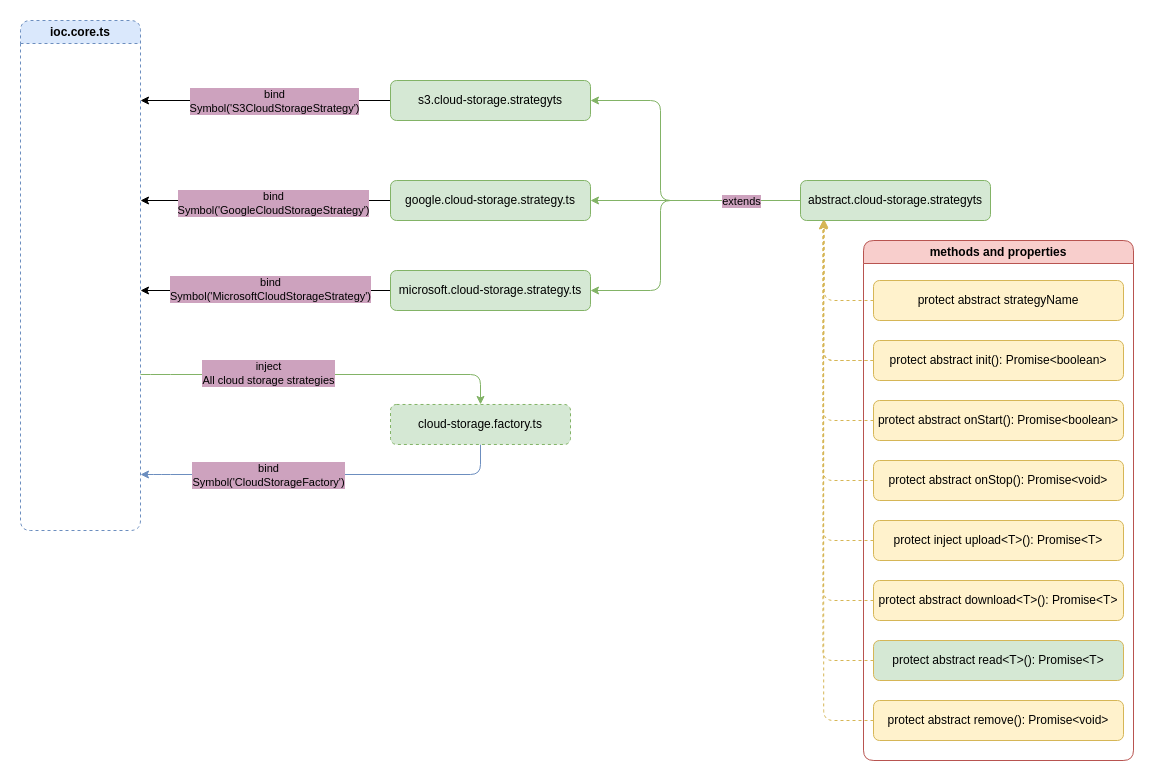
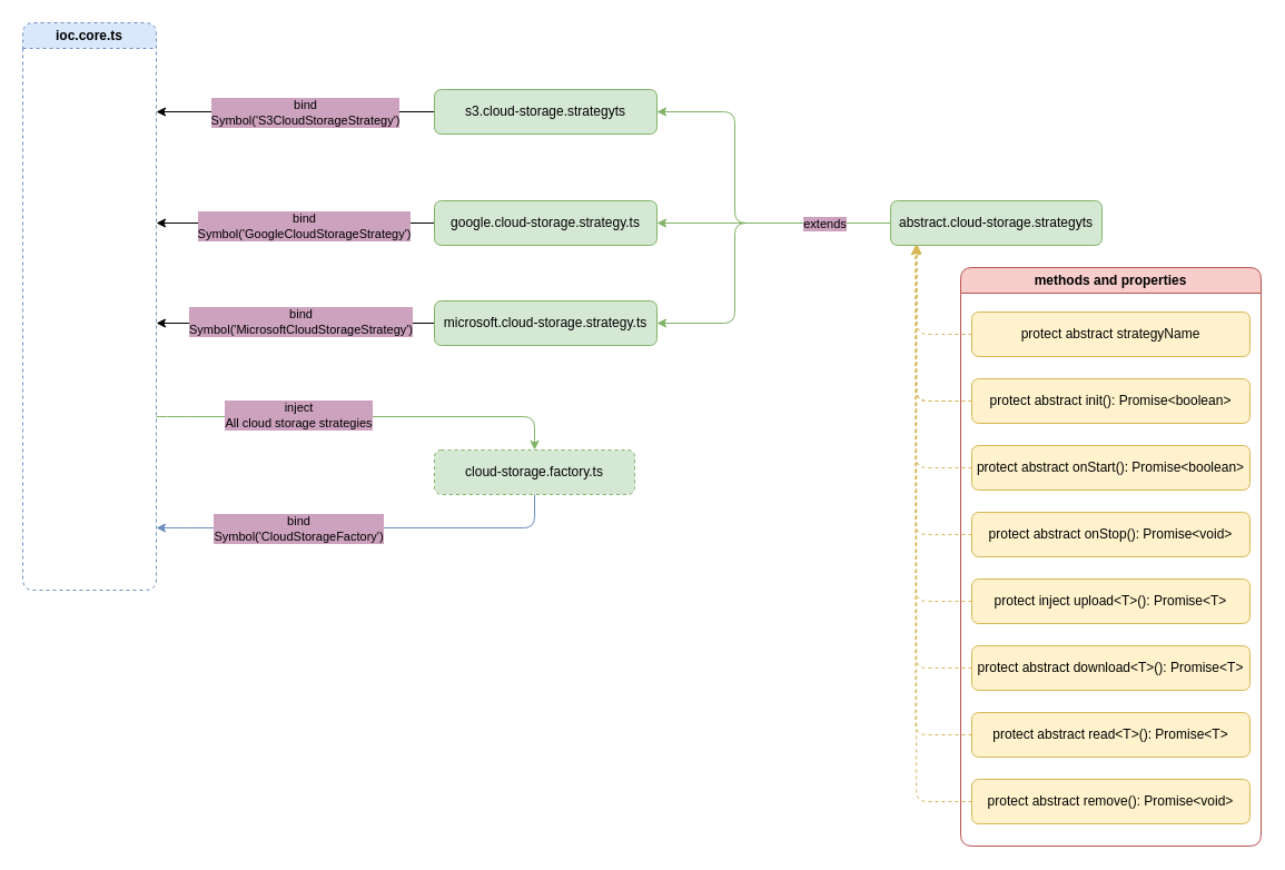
  <mxCell id="0" />
  <mxCell id="1" parent="0" />
  <mxCell id="2" value="ioc.core.ts" style="swimlane;whiteSpace=wrap;html=1;rounded=1;dashed=1;fillColor=#dae8fc;strokeColor=#6c8ebf;" parent="1" vertex="1"><mxGeometry x="20" y="20" width="120" height="510" as="geometry" /></mxCell>
  <mxCell id="3" style="edgeStyle=orthogonalEdgeStyle;rounded=0;orthogonalLoop=1;jettySize=auto;html=1;" parent="1" source="5" edge="1"><mxGeometry relative="1" as="geometry"><mxPoint x="140" y="100" as="targetPoint" /></mxGeometry></mxCell>
  <mxCell id="4" value="bind&lt;br&gt;Symbol('S3CloudStorageStrategy')" style="edgeLabel;html=1;align=center;verticalAlign=middle;resizable=0;points=[];labelBackgroundColor=#CDA2BE;" parent="3" vertex="1" connectable="0"><mxGeometry x="-0.066" relative="1" as="geometry"><mxPoint as="offset" /></mxGeometry></mxCell>
  <mxCell id="5" value="s3.cloud-storage.strategyts" style="rounded=1;whiteSpace=wrap;html=1;fillColor=#d5e8d4;strokeColor=#82b366;" parent="1" vertex="1"><mxGeometry x="390" y="80" width="200" height="40" as="geometry" /></mxCell>
  <mxCell id="6" style="edgeStyle=orthogonalEdgeStyle;rounded=0;orthogonalLoop=1;jettySize=auto;html=1;exitX=0;exitY=0.5;exitDx=0;exitDy=0;" parent="1" source="7" edge="1"><mxGeometry relative="1" as="geometry"><mxPoint x="140" y="200" as="targetPoint" /></mxGeometry></mxCell>
  <mxCell id="7" value="google.cloud-storage.strategy.ts" style="rounded=1;whiteSpace=wrap;html=1;fillColor=#d5e8d4;strokeColor=#82b366;" parent="1" vertex="1"><mxGeometry x="390" y="180" width="200" height="40" as="geometry" /></mxCell>
  <mxCell id="8" style="edgeStyle=orthogonalEdgeStyle;rounded=0;orthogonalLoop=1;jettySize=auto;html=1;" parent="1" source="10" edge="1"><mxGeometry relative="1" as="geometry"><mxPoint x="140" y="290" as="targetPoint" /><Array as="points"><mxPoint x="280" y="290" /><mxPoint x="280" y="290" /></Array></mxGeometry></mxCell>
  <mxCell id="9" value="bind&lt;br&gt;Symbol('MicrosoftCloudStorageStrategy')" style="edgeLabel;html=1;align=center;verticalAlign=middle;resizable=0;points=[];labelBackgroundColor=#CDA2BE;" parent="8" vertex="1" connectable="0"><mxGeometry x="0.083" y="-2" relative="1" as="geometry"><mxPoint x="14" as="offset" /></mxGeometry></mxCell>
  <mxCell id="10" value="microsoft.cloud-storage.strategy.ts" style="rounded=1;whiteSpace=wrap;html=1;fillColor=#d5e8d4;strokeColor=#82b366;" parent="1" vertex="1"><mxGeometry x="390" y="270" width="200" height="40" as="geometry" /></mxCell>
  <mxCell id="11" value="bind&lt;br&gt;Symbol('GoogleCloudStorageStrategy')" style="edgeLabel;html=1;align=center;verticalAlign=middle;resizable=0;points=[];labelBackgroundColor=#CDA2BE;" parent="1" vertex="1" connectable="0"><mxGeometry x="269.997" y="120" as="geometry"><mxPoint x="3" y="82" as="offset" /></mxGeometry></mxCell>
  <mxCell id="12" style="edgeStyle=orthogonalEdgeStyle;rounded=1;orthogonalLoop=1;jettySize=auto;html=1;entryX=1;entryY=0.5;entryDx=0;entryDy=0;fillColor=#d5e8d4;strokeColor=#82b366;" parent="1" source="16" target="5" edge="1"><mxGeometry relative="1" as="geometry"><Array as="points"><mxPoint x="660" y="200" /><mxPoint x="660" y="100" /></Array></mxGeometry></mxCell>
  <mxCell id="13" style="edgeStyle=orthogonalEdgeStyle;rounded=1;orthogonalLoop=1;jettySize=auto;html=1;entryX=1;entryY=0.5;entryDx=0;entryDy=0;fillColor=#d5e8d4;strokeColor=#82b366;" parent="1" source="16" target="7" edge="1"><mxGeometry relative="1" as="geometry" /></mxCell>
  <mxCell id="14" style="edgeStyle=orthogonalEdgeStyle;rounded=1;orthogonalLoop=1;jettySize=auto;html=1;entryX=1;entryY=0.5;entryDx=0;entryDy=0;fillColor=#d5e8d4;strokeColor=#82b366;" parent="1" source="16" target="10" edge="1"><mxGeometry relative="1" as="geometry"><Array as="points"><mxPoint x="660" y="200" /><mxPoint x="660" y="290" /></Array></mxGeometry></mxCell>
  <mxCell id="15" value="extends" style="edgeLabel;html=1;align=center;verticalAlign=middle;resizable=0;points=[];labelBackgroundColor=#CDA2BE;" parent="14" vertex="1" connectable="0"><mxGeometry x="-0.636" relative="1" as="geometry"><mxPoint x="-5" as="offset" /></mxGeometry></mxCell>
  <mxCell id="16" value="abstract.cloud-storage.strategyts" style="rounded=1;whiteSpace=wrap;html=1;fillColor=#d5e8d4;strokeColor=#82b366;" parent="1" vertex="1"><mxGeometry x="800" y="180" width="190" height="40" as="geometry" /></mxCell>
  <mxCell id="17" value="methods and properties" style="swimlane;whiteSpace=wrap;html=1;fillColor=#f8cecc;strokeColor=#b85450;rounded=1;" parent="1" vertex="1"><mxGeometry x="863" y="240" width="270" height="520" as="geometry" /></mxCell>
  <mxCell id="18" value="protect abstract strategyName" style="rounded=1;whiteSpace=wrap;html=1;fillColor=#fff2cc;strokeColor=#d6b656;" parent="17" vertex="1"><mxGeometry x="10" y="40" width="250" height="40" as="geometry" /></mxCell>
  <mxCell id="19" value="protect abstract init(): Promise&amp;lt;boolean&amp;gt;" style="rounded=1;whiteSpace=wrap;html=1;fillColor=#fff2cc;strokeColor=#d6b656;" parent="17" vertex="1"><mxGeometry x="10" y="100" width="250" height="40" as="geometry" /></mxCell>
  <mxCell id="20" style="edgeStyle=orthogonalEdgeStyle;rounded=1;orthogonalLoop=1;jettySize=auto;html=1;fillColor=#fff2cc;strokeColor=#d6b656;dashed=1;exitX=0;exitY=0.5;exitDx=0;exitDy=0;" parent="17" source="21" edge="1"><mxGeometry relative="1" as="geometry"><mxPoint x="-40" y="-20" as="targetPoint" /><Array as="points"><mxPoint x="-40" y="180" /></Array></mxGeometry></mxCell>
  <mxCell id="21" value="protect abstract onStart(): Promise&amp;lt;boolean&amp;gt;" style="rounded=1;whiteSpace=wrap;html=1;fillColor=#fff2cc;strokeColor=#d6b656;" parent="17" vertex="1"><mxGeometry x="10" y="160" width="250" height="40" as="geometry" /></mxCell>
  <mxCell id="22" value="protect abstract onStop(): Promise&amp;lt;void&amp;gt;" style="rounded=1;whiteSpace=wrap;html=1;fillColor=#fff2cc;strokeColor=#d6b656;" parent="17" vertex="1"><mxGeometry x="10" y="220" width="250" height="40" as="geometry" /></mxCell>
  <mxCell id="23" value="protect inject upload&amp;lt;T&amp;gt;(): Promise&amp;lt;T&amp;gt;" style="rounded=1;whiteSpace=wrap;html=1;fillColor=#fff2cc;strokeColor=#d6b656;" parent="17" vertex="1"><mxGeometry x="10" y="280" width="250" height="40" as="geometry" /></mxCell>
  <mxCell id="24" style="edgeStyle=orthogonalEdgeStyle;rounded=1;orthogonalLoop=1;jettySize=auto;html=1;fillColor=#fff2cc;strokeColor=#d6b656;dashed=1;exitX=0;exitY=0.5;exitDx=0;exitDy=0;" parent="17" source="25" edge="1"><mxGeometry relative="1" as="geometry"><mxPoint x="-40" y="-20" as="targetPoint" /><Array as="points"><mxPoint x="-40" y="360" /></Array></mxGeometry></mxCell>
  <mxCell id="25" value="protect abstract download&amp;lt;T&amp;gt;(): Promise&amp;lt;T&amp;gt;" style="rounded=1;whiteSpace=wrap;html=1;fillColor=#fff2cc;strokeColor=#d6b656;" parent="17" vertex="1"><mxGeometry x="10" y="340" width="250" height="40" as="geometry" /></mxCell>
- <mxCell id="26" value="protect abstract read&amp;lt;T&amp;gt;(): Promise&amp;lt;T&amp;gt;" style="rounded=1;whiteSpace=wrap;html=1;fillColor=#d5e8d4;strokeColor=#d6b656;" parent="17" vertex="1"><mxGeometry x="10" y="400" width="250" height="40" as="geometry" /></mxCell>
+ <mxCell id="26" value="protect abstract read&amp;lt;T&amp;gt;(): Promise&amp;lt;T&amp;gt;" style="rounded=1;whiteSpace=wrap;html=1;fillColor=#fff2cc;strokeColor=#d6b656;" parent="17" vertex="1"><mxGeometry x="10" y="400" width="250" height="40" as="geometry" /></mxCell>
  <mxCell id="27" value="protect abstract remove(): Promise&amp;lt;void&amp;gt;" style="rounded=1;whiteSpace=wrap;html=1;fillColor=#fff2cc;strokeColor=#d6b656;" parent="17" vertex="1"><mxGeometry x="10" y="460" width="250" height="40" as="geometry" /></mxCell>
  <mxCell id="28" style="edgeStyle=orthogonalEdgeStyle;rounded=1;orthogonalLoop=1;jettySize=auto;html=1;exitX=0;exitY=0.5;exitDx=0;exitDy=0;fillColor=#fff2cc;strokeColor=#d6b656;dashed=1;entryX=0.125;entryY=0.975;entryDx=0;entryDy=0;entryPerimeter=0;" parent="1" source="18" target="16" edge="1"><mxGeometry relative="1" as="geometry"><mxPoint x="823" y="230" as="targetPoint" /><Array as="points"><mxPoint x="823" y="300" /><mxPoint x="823" y="219" /></Array></mxGeometry></mxCell>
  <mxCell id="29" style="edgeStyle=orthogonalEdgeStyle;rounded=1;orthogonalLoop=1;jettySize=auto;html=1;exitX=0;exitY=0.5;exitDx=0;exitDy=0;fillColor=#fff2cc;strokeColor=#d6b656;dashed=1;" parent="1" target="16" edge="1"><mxGeometry relative="1" as="geometry"><mxPoint x="849" y="220" as="targetPoint" /><Array as="points"><mxPoint x="823" y="360" /></Array><mxPoint x="873" y="360" as="sourcePoint" /></mxGeometry></mxCell>
  <mxCell id="30" style="edgeStyle=orthogonalEdgeStyle;rounded=1;orthogonalLoop=1;jettySize=auto;html=1;entryX=0.5;entryY=0;entryDx=0;entryDy=0;fillColor=#d5e8d4;strokeColor=#82b366;" parent="1" target="34" edge="1"><mxGeometry relative="1" as="geometry"><mxPoint x="140" y="374" as="sourcePoint" /><Array as="points"><mxPoint x="160" y="373.97" /><mxPoint x="480" y="373.97" /></Array></mxGeometry></mxCell>
  <mxCell id="31" value="inject&lt;br&gt;All cloud storage strategies" style="edgeLabel;html=1;align=center;verticalAlign=middle;resizable=0;points=[];labelBackgroundColor=#CDA2BE;" parent="30" vertex="1" connectable="0"><mxGeometry x="-0.187" y="2" relative="1" as="geometry"><mxPoint x="-23" as="offset" /></mxGeometry></mxCell>
  <mxCell id="32" style="edgeStyle=orthogonalEdgeStyle;rounded=1;orthogonalLoop=1;jettySize=auto;html=1;exitX=0.5;exitY=1;exitDx=0;exitDy=0;fillColor=#dae8fc;strokeColor=#6c8ebf;" parent="1" source="34" edge="1"><mxGeometry relative="1" as="geometry"><mxPoint x="140" y="474" as="targetPoint" /><Array as="points"><mxPoint x="480" y="473.97" /><mxPoint x="160" y="473.97" /></Array></mxGeometry></mxCell>
  <mxCell id="33" value="bind&lt;br&gt;Symbol('CloudStorageFactory')" style="edgeLabel;html=1;align=center;verticalAlign=middle;resizable=0;points=[];labelBackgroundColor=#CDA2BE;" parent="32" vertex="1" connectable="0"><mxGeometry x="0.337" y="4" relative="1" as="geometry"><mxPoint x="4" y="-4" as="offset" /></mxGeometry></mxCell>
  <mxCell id="34" value="cloud-storage.factory.ts" style="rounded=1;whiteSpace=wrap;html=1;fillColor=#d5e8d4;strokeColor=#82b366;dashed=1;" parent="1" vertex="1"><mxGeometry x="390" y="403.97" width="180" height="40" as="geometry" /></mxCell>
  <mxCell id="35" style="edgeStyle=orthogonalEdgeStyle;rounded=1;orthogonalLoop=1;jettySize=auto;html=1;exitX=0;exitY=0.5;exitDx=0;exitDy=0;fillColor=#fff2cc;strokeColor=#d6b656;dashed=1;" parent="1" source="19" edge="1"><mxGeometry relative="1" as="geometry"><mxPoint x="823" y="220" as="targetPoint" /></mxGeometry></mxCell>
  <mxCell id="36" style="edgeStyle=orthogonalEdgeStyle;rounded=1;orthogonalLoop=1;jettySize=auto;html=1;entryX=0.119;entryY=1.01;entryDx=0;entryDy=0;entryPerimeter=0;exitX=0;exitY=0.5;exitDx=0;exitDy=0;fillColor=#fff2cc;strokeColor=#d6b656;dashed=1;" parent="1" source="22" target="16" edge="1"><mxGeometry relative="1" as="geometry" /></mxCell>
  <mxCell id="37" style="edgeStyle=orthogonalEdgeStyle;rounded=1;orthogonalLoop=1;jettySize=auto;html=1;entryX=0.121;entryY=1.006;entryDx=0;entryDy=0;entryPerimeter=0;exitX=0;exitY=0.5;exitDx=0;exitDy=0;fillColor=#fff2cc;strokeColor=#d6b656;dashed=1;" parent="1" source="23" target="16" edge="1"><mxGeometry relative="1" as="geometry" /></mxCell>
  <mxCell id="38" style="edgeStyle=orthogonalEdgeStyle;rounded=1;orthogonalLoop=1;jettySize=auto;html=1;entryX=0.118;entryY=1;entryDx=0;entryDy=0;entryPerimeter=0;exitX=0;exitY=0.5;exitDx=0;exitDy=0;dashed=1;fillColor=#fff2cc;strokeColor=#d6b656;" parent="1" source="26" target="16" edge="1"><mxGeometry relative="1" as="geometry" /></mxCell>
  <mxCell id="39" style="edgeStyle=orthogonalEdgeStyle;rounded=1;orthogonalLoop=1;jettySize=auto;html=1;entryX=0.122;entryY=0.996;entryDx=0;entryDy=0;entryPerimeter=0;exitX=0;exitY=0.5;exitDx=0;exitDy=0;fillColor=#fff2cc;strokeColor=#d6b656;dashed=1;" parent="1" source="27" target="16" edge="1"><mxGeometry relative="1" as="geometry" /></mxCell>
